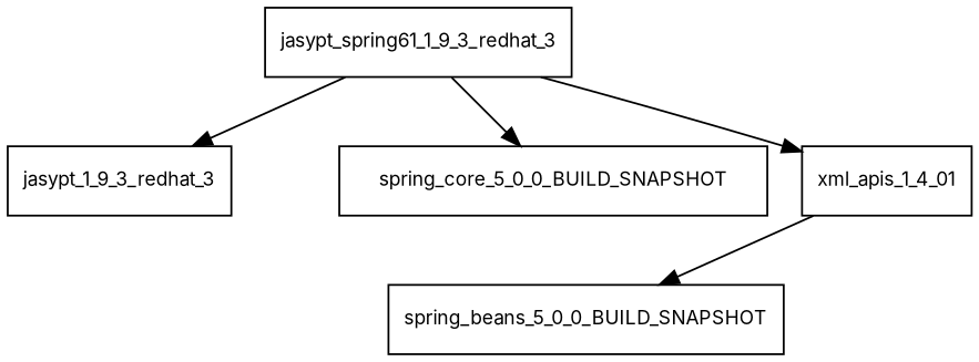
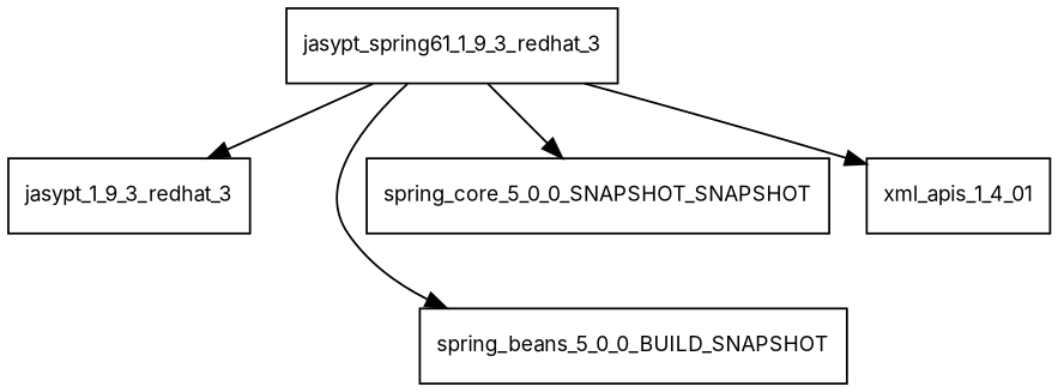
  digraph {
    fontname=Inter
    node [fontname=Inter fontsize=10.0 shape=box]
    edge [fontname=Inter]
    n1 [label=jasypt_spring61_1_9_3_redhat_3]
    jasypt_1_9_3_redhat_3
    spring_beans_5_0_0_BUILD_SNAPSHOT
-   spring_core_5_0_0_BUILD_SNAPSHOT
+   spring_core_5_0_0_BUILD_SNAPSHOT [label=spring_core_5_0_0_SNAPSHOT_SNAPSHOT]
    xml_apis_1_4_01
    n1 -> jasypt_1_9_3_redhat_3
-   xml_apis_1_4_01 -> spring_beans_5_0_0_BUILD_SNAPSHOT
+   n1 -> spring_beans_5_0_0_BUILD_SNAPSHOT
    n1 -> spring_core_5_0_0_BUILD_SNAPSHOT
    n1 -> xml_apis_1_4_01
  }
